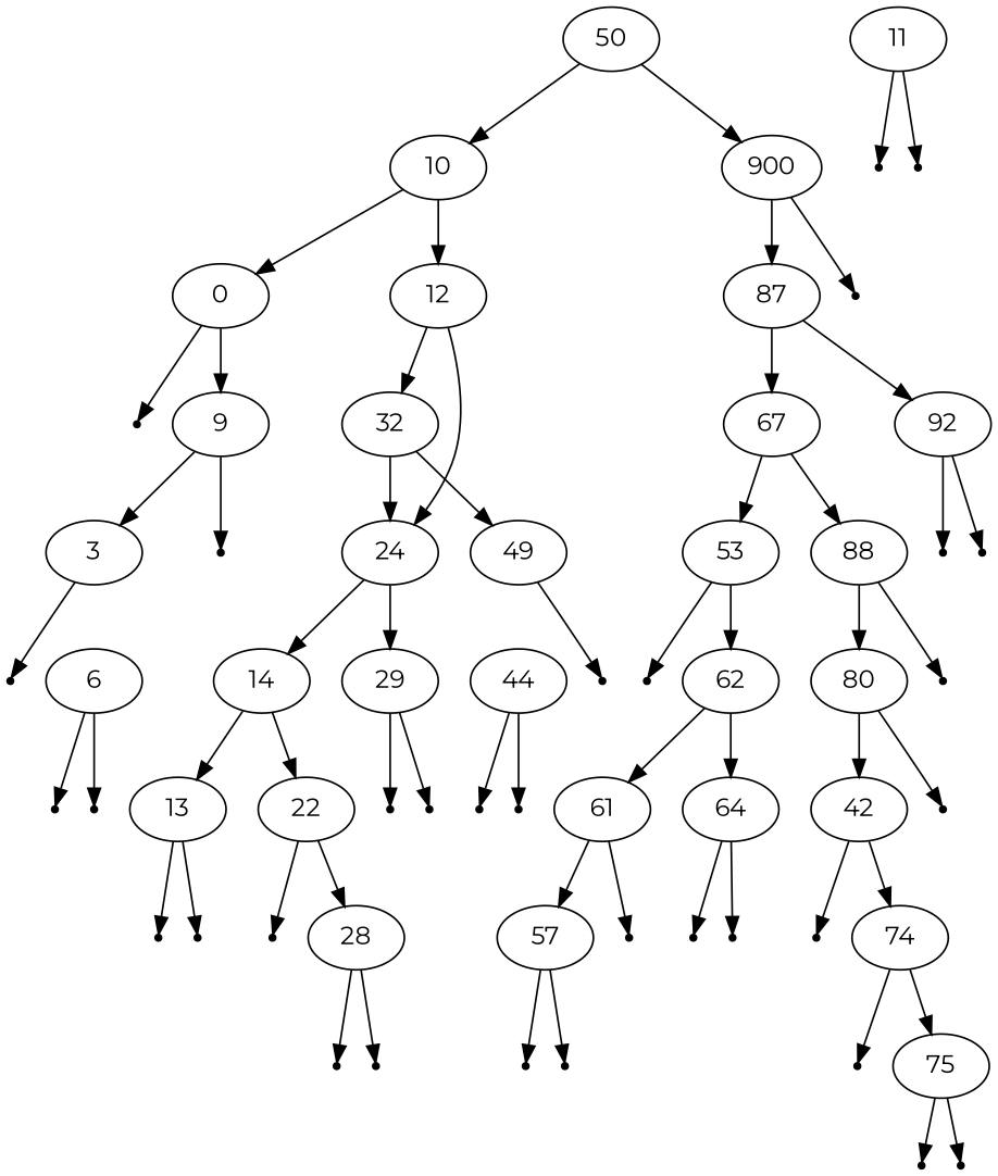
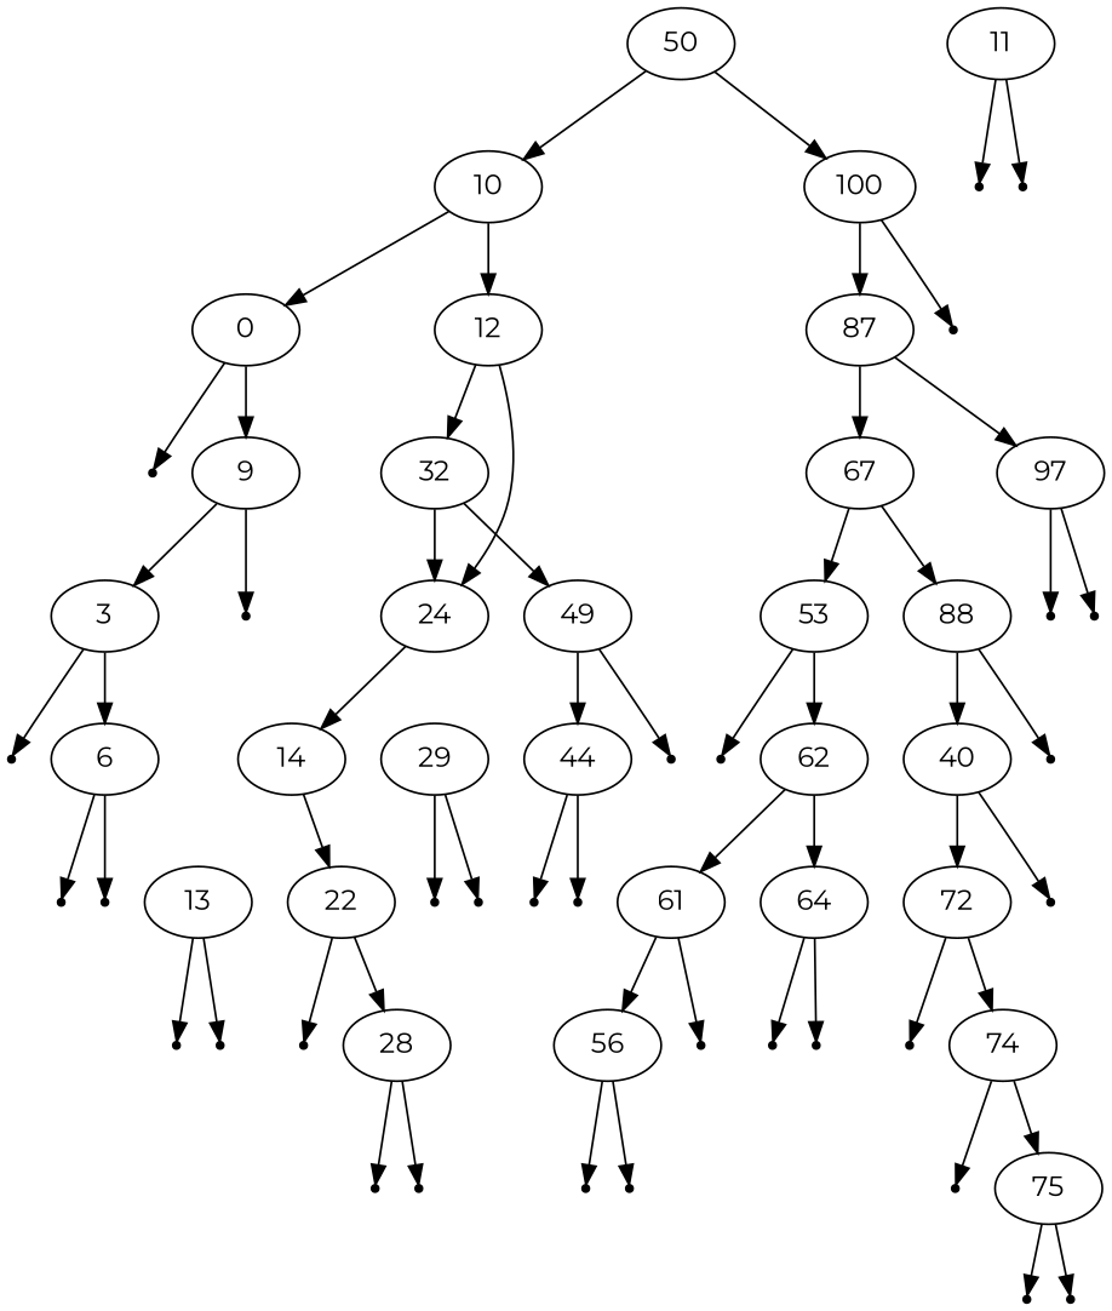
  digraph {
    fontname=Montserrat
    ordering=out
    node [fontname=Montserrat shape=point]
    edge [fontname=Montserrat]
    0 [shape=""]
    null_0l
    9 [shape=""]
    3 [shape=""]
    null_9r
    null_3l
    6 [shape=""]
    null_6l
    null_6r
    10 [shape=""]
    12 [shape=""]
    32 [shape=""]
    24 [shape=""]
    11 [shape=""]
    null_11l
    null_11r
    49 [shape=""]
    14 [shape=""]
    29 [shape=""]
    44 [shape=""]
    null_49r
    13 [shape=""]
    null_13l
    null_13r
    22 [shape=""]
    null_22l
    n27 [label=28 shape=""]
    null_23l
    null_23r
    null_29l
    null_29r
    null_44l
    null_44r
    50 [shape=""]
-   100 [label=900 shape=""]
+   100 [shape=""]
    87 [shape=""]
    null_100r
    67 [shape=""]
-   92 [shape=""]
+   92 [label=97 shape=""]
    53 [shape=""]
    null_53l
    62 [shape=""]
    61 [shape=""]
    64 [shape=""]
-   57 [shape=""]
+   57 [label=56 shape=""]
    null_61r
    null_64l
    null_64r
    null_57l
    null_57r
    n51 [label=88 shape=""]
-   80 [shape=""]
+   80 [label=40 shape=""]
    null_82r
-   72 [label=42 shape=""]
+   72 [shape=""]
    null_80r
    null_72l
    74 [shape=""]
    null_74l
    75 [shape=""]
    null_75l
    null_75r
    null_92l
    null_92r
    0 -> null_0l
    0 -> 9
    9 -> 3
    9 -> null_9r
    3 -> null_3l
+   3 -> 6
    6 -> null_6l
    6 -> null_6r
    10 -> 0
    10 -> 12
    12 -> 32
    12 -> 24
    32 -> 24
    32 -> 49
    24 -> 14
-   24 -> 29
    11 -> null_11l
    11 -> null_11r
+   49 -> 44
    49 -> null_49r
-   14 -> 13
    14 -> 22
    29 -> null_29l
    29 -> null_29r
    44 -> null_44l
    44 -> null_44r
    13 -> null_13l
    13 -> null_13r
    22 -> null_22l
    22 -> n27
    n27 -> null_23l
    n27 -> null_23r
    50 -> 10
    50 -> 100
    100 -> 87
    100 -> null_100r
    87 -> 67
    87 -> 92
    67 -> 53
    67 -> n51
    92 -> null_92l
    92 -> null_92r
    53 -> null_53l
    53 -> 62
    62 -> 61
    62 -> 64
    61 -> 57
    61 -> null_61r
    64 -> null_64l
    64 -> null_64r
    57 -> null_57l
    57 -> null_57r
    n51 -> 80
    n51 -> null_82r
    80 -> 72
    80 -> null_80r
    72 -> null_72l
    72 -> 74
    74 -> null_74l
    74 -> 75
    75 -> null_75l
    75 -> null_75r
  }
